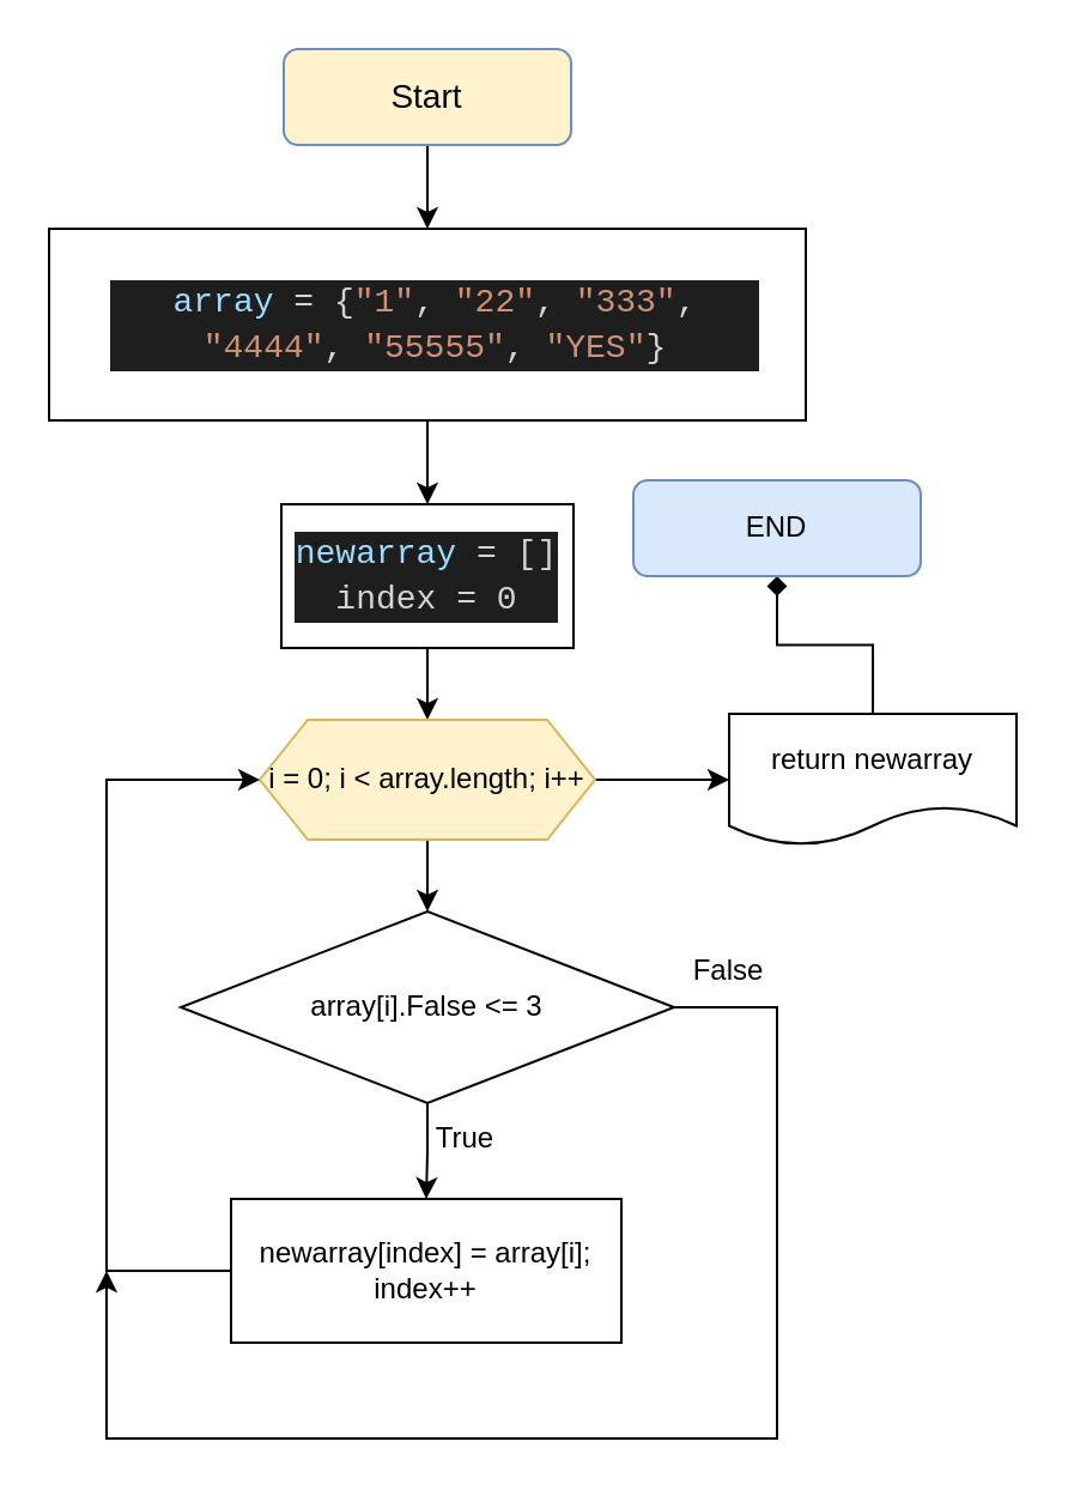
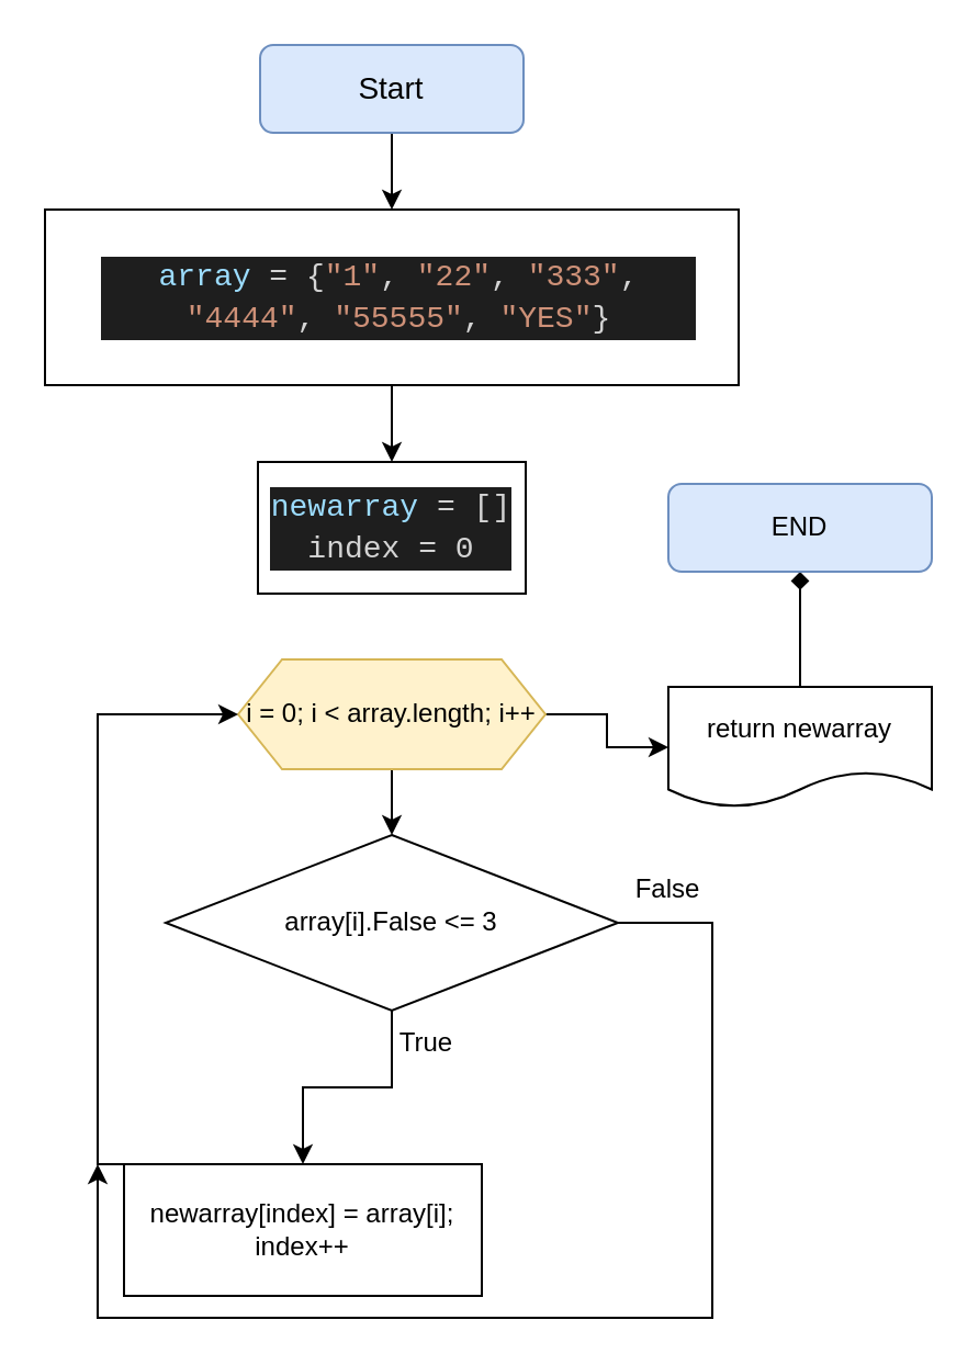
  <mxCell id="0" />
  <mxCell id="1" parent="0" />
  <mxCell id="2" style="edgeStyle=orthogonalEdgeStyle;rounded=0;orthogonalLoop=1;jettySize=auto;html=1;entryX=0.5;entryY=0;entryDx=0;entryDy=0;" parent="1" source="3" target="5" edge="1"><mxGeometry relative="1" as="geometry" /></mxCell>
- <mxCell id="3" value="&lt;font style=&quot;font-size: 14px;&quot;&gt;Start&lt;/font&gt;" style="rounded=1;whiteSpace=wrap;html=1;fillColor=#fff2cc;strokeColor=#6c8ebf;" parent="1" vertex="1"><mxGeometry x="118" y="20" width="120" height="40" as="geometry" /></mxCell>
+ <mxCell id="3" value="&lt;font style=&quot;font-size: 14px;&quot;&gt;Start&lt;/font&gt;" style="rounded=1;whiteSpace=wrap;html=1;fillColor=#dae8fc;strokeColor=#6c8ebf;" parent="1" vertex="1"><mxGeometry x="118" y="20" width="120" height="40" as="geometry" /></mxCell>
  <mxCell id="4" style="edgeStyle=orthogonalEdgeStyle;rounded=0;orthogonalLoop=1;jettySize=auto;html=1;entryX=0.5;entryY=0;entryDx=0;entryDy=0;" parent="1" source="5" target="8" edge="1"><mxGeometry relative="1" as="geometry" /></mxCell>
  <mxCell id="5" value="" style="rounded=0;whiteSpace=wrap;html=1;" parent="1" vertex="1"><mxGeometry x="20" y="95" width="316" height="80" as="geometry" /></mxCell>
  <mxCell id="6" value="&lt;div style=&quot;color: rgb(212, 212, 212); background-color: rgb(30, 30, 30); font-family: Consolas, &amp;quot;Courier New&amp;quot;, monospace; font-size: 14px; line-height: 19px;&quot;&gt;&lt;span style=&quot;color: #9cdcfe;&quot;&gt;array&lt;/span&gt; = {&lt;span style=&quot;color: #ce9178;&quot;&gt;&quot;1&quot;&lt;/span&gt;, &lt;span style=&quot;color: #ce9178;&quot;&gt;&quot;22&quot;&lt;/span&gt;, &lt;span style=&quot;color: #ce9178;&quot;&gt;&quot;333&quot;&lt;/span&gt;, &lt;span style=&quot;color: #ce9178;&quot;&gt;&quot;4444&quot;&lt;/span&gt;, &lt;span style=&quot;color: #ce9178;&quot;&gt;&quot;55555&quot;&lt;/span&gt;, &lt;span style=&quot;color: #ce9178;&quot;&gt;&quot;YES&quot;&lt;/span&gt;}&lt;/div&gt;" style="text;html=1;strokeColor=none;fillColor=none;align=center;verticalAlign=middle;whiteSpace=wrap;rounded=0;" parent="1" vertex="1"><mxGeometry x="44.5" y="120" width="273" height="30" as="geometry" /></mxCell>
- <mxCell id="7" style="edgeStyle=orthogonalEdgeStyle;rounded=0;orthogonalLoop=1;jettySize=auto;html=1;entryX=0.5;entryY=0;entryDx=0;entryDy=0;" parent="1" source="8" target="14" edge="1"><mxGeometry relative="1" as="geometry" /></mxCell>
  <mxCell id="8" value="&lt;div style=&quot;color: rgb(212, 212, 212); background-color: rgb(30, 30, 30); font-family: Consolas, &amp;quot;Courier New&amp;quot;, monospace; font-size: 14px; line-height: 19px;&quot;&gt;&lt;span style=&quot;color: #9cdcfe;&quot;&gt;newarray&lt;/span&gt; = []&lt;/div&gt;&lt;div style=&quot;color: rgb(212, 212, 212); background-color: rgb(30, 30, 30); font-family: Consolas, &amp;quot;Courier New&amp;quot;, monospace; font-size: 14px; line-height: 19px;&quot;&gt;index = 0&lt;/div&gt;" style="rounded=0;whiteSpace=wrap;html=1;" parent="1" vertex="1"><mxGeometry x="117" y="210" width="122" height="60" as="geometry" /></mxCell>
  <mxCell id="9" style="edgeStyle=orthogonalEdgeStyle;rounded=0;orthogonalLoop=1;jettySize=auto;html=1;entryX=0.5;entryY=0;entryDx=0;entryDy=0;" parent="1" source="10" target="16" edge="1"><mxGeometry relative="1" as="geometry" /></mxCell>
  <mxCell id="10" value="array[i].False &amp;lt;= 3" style="rhombus;whiteSpace=wrap;html=1;" parent="1" vertex="1"><mxGeometry x="75" y="380" width="206" height="80" as="geometry" /></mxCell>
  <mxCell id="11" style="edgeStyle=orthogonalEdgeStyle;rounded=0;orthogonalLoop=1;jettySize=auto;html=1;entryX=0.5;entryY=0;entryDx=0;entryDy=0;" parent="1" source="14" target="10" edge="1"><mxGeometry relative="1" as="geometry" /></mxCell>
  <mxCell id="12" style="edgeStyle=orthogonalEdgeStyle;rounded=0;orthogonalLoop=1;jettySize=auto;html=1;exitX=1;exitY=0.5;exitDx=0;exitDy=0;" parent="1" source="10" edge="1"><mxGeometry relative="1" as="geometry"><mxPoint x="44" y="530" as="targetPoint" /><Array as="points"><mxPoint x="324" y="420" /><mxPoint x="324" y="600" /><mxPoint x="44" y="600" /></Array></mxGeometry></mxCell>
  <mxCell id="13" style="edgeStyle=orthogonalEdgeStyle;rounded=0;orthogonalLoop=1;jettySize=auto;html=1;entryX=0;entryY=0.5;entryDx=0;entryDy=0;" parent="1" source="14" target="20" edge="1"><mxGeometry relative="1" as="geometry" /></mxCell>
  <mxCell id="14" value="i = 0; i &amp;lt; array.length; i++" style="shape=hexagon;perimeter=hexagonPerimeter2;whiteSpace=wrap;html=1;fixedSize=1;fillColor=#fff2cc;strokeColor=#d6b656;" parent="1" vertex="1"><mxGeometry x="108" y="300" width="140" height="50" as="geometry" /></mxCell>
  <mxCell id="15" style="edgeStyle=orthogonalEdgeStyle;rounded=0;orthogonalLoop=1;jettySize=auto;html=1;entryX=0;entryY=0.5;entryDx=0;entryDy=0;" parent="1" source="16" target="14" edge="1"><mxGeometry relative="1" as="geometry"><Array as="points"><mxPoint x="44" y="530" /><mxPoint x="44" y="325" /></Array></mxGeometry></mxCell>
- <mxCell id="16" value="newarray[index] = array[i];&lt;br&gt;index++" style="rounded=0;whiteSpace=wrap;html=1;" parent="1" vertex="1"><mxGeometry x="96" y="500" width="163" height="60" as="geometry" /></mxCell>
+ <mxCell id="16" value="newarray[index] = array[i];&lt;br&gt;index++" style="rounded=0;whiteSpace=wrap;html=1;" parent="1" vertex="1"><mxGeometry x="56" y="530" width="163" height="60" as="geometry" /></mxCell>
  <mxCell id="17" value="True" style="text;html=1;strokeColor=none;fillColor=none;align=center;verticalAlign=middle;whiteSpace=wrap;rounded=0;" parent="1" vertex="1"><mxGeometry x="164" y="460" width="60" height="30" as="geometry" /></mxCell>
  <mxCell id="18" value="False" style="text;html=1;strokeColor=none;fillColor=none;align=center;verticalAlign=middle;whiteSpace=wrap;rounded=0;" parent="1" vertex="1"><mxGeometry x="274" y="390" width="60" height="30" as="geometry" /></mxCell>
  <mxCell id="19" style="edgeStyle=orthogonalEdgeStyle;rounded=0;orthogonalLoop=1;jettySize=auto;html=1;entryX=0.5;entryY=1;entryDx=0;entryDy=0;endArrow=diamond;" parent="1" source="20" target="21" edge="1"><mxGeometry relative="1" as="geometry" /></mxCell>
- <mxCell id="20" value="return newarray" style="shape=document;whiteSpace=wrap;html=1;boundedLbl=1;" parent="1" vertex="1"><mxGeometry x="304" y="297.5" width="120" height="55" as="geometry" /></mxCell>
- <mxCell id="21" value="END" style="rounded=1;whiteSpace=wrap;html=1;fillColor=#dae8fc;strokeColor=#6c8ebf;" parent="1" vertex="1"><mxGeometry x="264" y="200" width="120" height="40" as="geometry" /></mxCell>
+ <mxCell id="20" value="return newarray" style="shape=document;whiteSpace=wrap;html=1;boundedLbl=1;" parent="1" vertex="1"><mxGeometry x="304" y="312.5" width="120" height="55" as="geometry" /></mxCell>
+ <mxCell id="21" value="END" style="rounded=1;whiteSpace=wrap;html=1;fillColor=#dae8fc;strokeColor=#6c8ebf;" parent="1" vertex="1"><mxGeometry x="304" y="220" width="120" height="40" as="geometry" /></mxCell>
